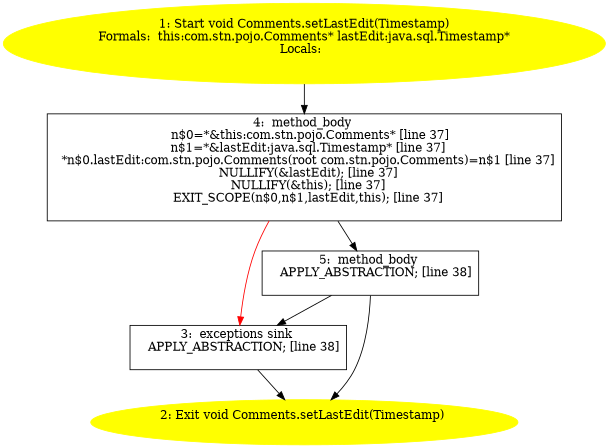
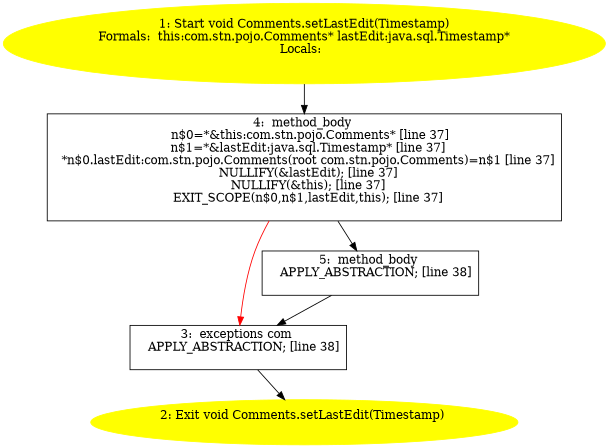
  digraph {
    node [shape=box]
    n1 [color=yellow label="1: Start void Comments.setLastEdit(Timestamp)\nFormals:  this:com.stn.pojo.Comments* lastEdit:java.sql.Timestamp*\nLocals:  \n  " style=filled shape=""]
    n2 [label="4:  method_body \n   n$0=*&this:com.stn.pojo.Comments* [line 37]\n  n$1=*&lastEdit:java.sql.Timestamp* [line 37]\n  *n$0.lastEdit:com.stn.pojo.Comments(root com.stn.pojo.Comments)=n$1 [line 37]\n  NULLIFY(&lastEdit); [line 37]\n  NULLIFY(&this); [line 37]\n  EXIT_SCOPE(n$0,n$1,lastEdit,this); [line 37]\n "]
-   n3 [label="3:  exceptions sink \n   APPLY_ABSTRACTION; [line 38]\n "]
+   n3 [label="3:  exceptions com \n   APPLY_ABSTRACTION; [line 38]\n "]
    n4 [label="5:  method_body \n   APPLY_ABSTRACTION; [line 38]\n "]
    n5 [color=yellow label="2: Exit void Comments.setLastEdit(Timestamp) \n  " style=filled shape=""]
    n1 -> n2
    n2 -> n3 [color=red]
    n2 -> n4
    n3 -> n5
    n4 -> n3 [color=black]
-   n4 -> n5
  }
